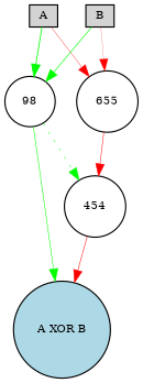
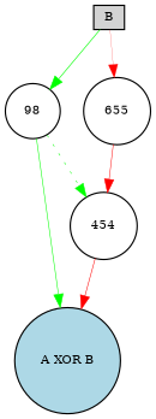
  digraph {
    node [fillcolor=white fontsize=9 shape=circle style=filled]
    edge [color=green style=solid]
-   A [fillcolor=lightgray height=0.2 shape=box width=0.2]
    98 [height=0.2 width=0.2]
    655 [height=0.2 width=0.2]
    "A XOR B" [fillcolor=lightblue height=0.2 width=0.2]
    454 [height=0.2 width=0.2]
    B [fillcolor=lightgray height=0.2 shape=box width=0.2]
-   A -> 98 [penwidth=0.6937285538042898]
-   A -> 655 [color=red penwidth=0.28186059110174944]
    98 -> "A XOR B" [penwidth=0.4624360929380573]
    98 -> 454 [penwidth=0.43578079683050774 style=dotted]
    655 -> 454 [color=red penwidth=0.4127987358314088]
    454 -> "A XOR B" [color=red penwidth=0.44696230707236073]
    B -> 98 [penwidth=0.5331374325703434]
    B -> 655 [color=red penwidth=0.16138851092994788]
  }
